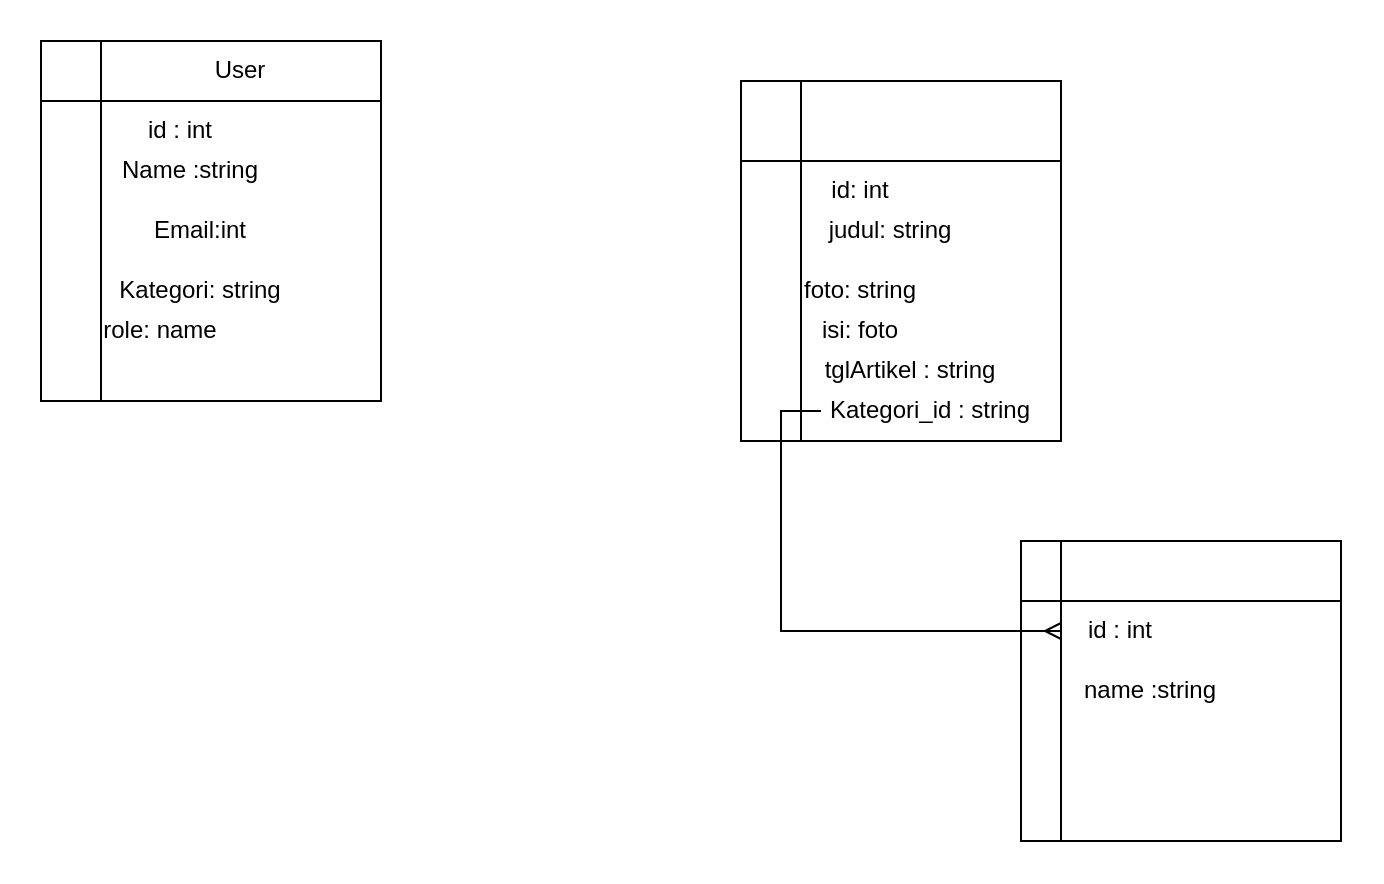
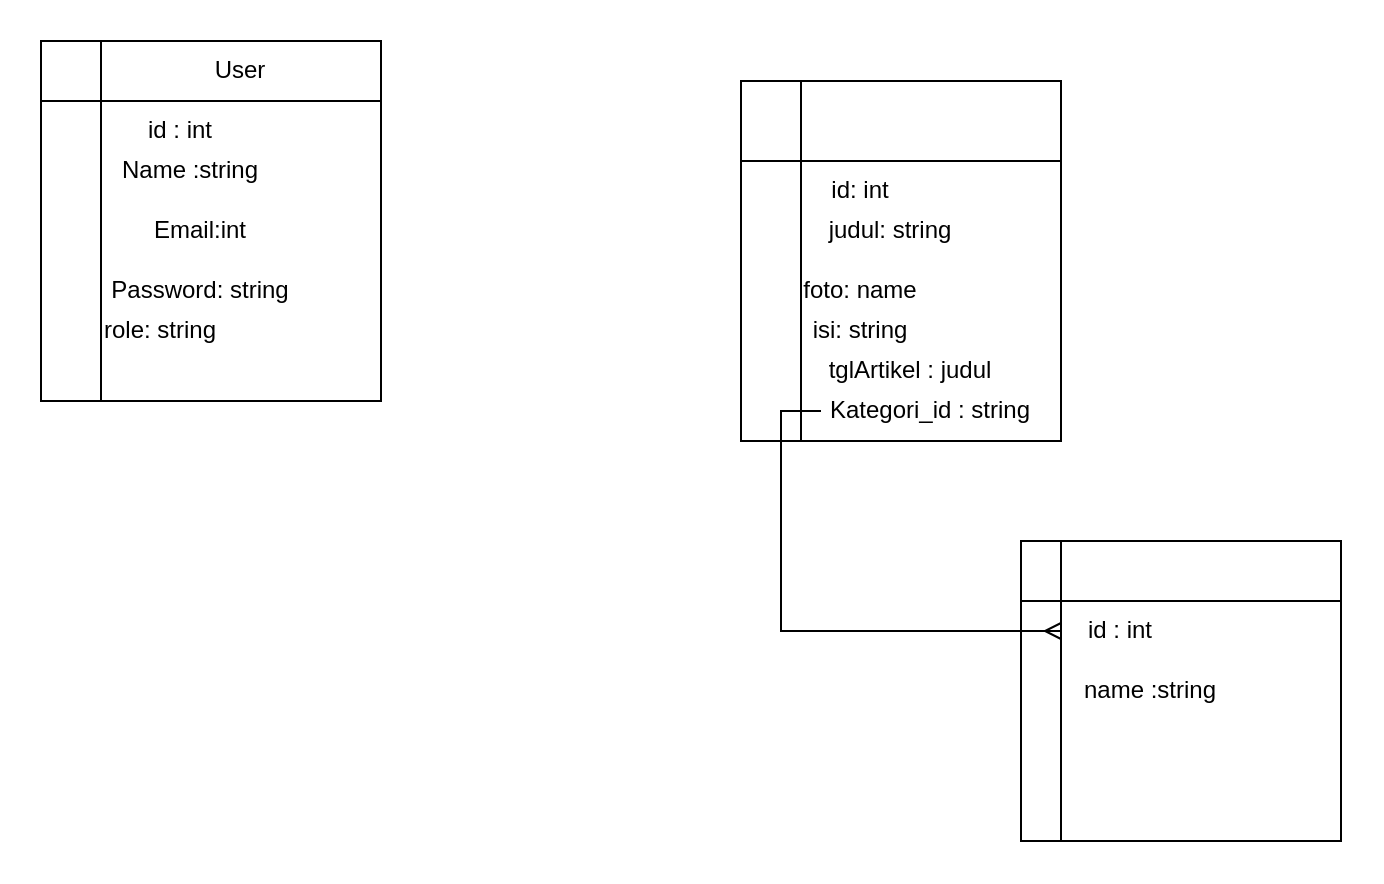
  <mxCell id="0" />
  <mxCell id="1" parent="0" />
  <mxCell id="2" value="" style="shape=internalStorage;whiteSpace=wrap;html=1;backgroundOutline=1;dx=30;dy=30;" vertex="1" parent="1"><mxGeometry x="20" y="20" width="170" height="180" as="geometry" /></mxCell>
  <mxCell id="3" value="" style="shape=internalStorage;whiteSpace=wrap;html=1;backgroundOutline=1;dx=20;dy=30;" vertex="1" parent="1"><mxGeometry x="510" y="270" width="160" height="150" as="geometry" /></mxCell>
  <mxCell id="4" value="" style="shape=internalStorage;whiteSpace=wrap;html=1;backgroundOutline=1;dx=30;dy=40;" vertex="1" parent="1"><mxGeometry x="370" y="40" width="160" height="180" as="geometry" /></mxCell>
  <mxCell id="5" value="User" style="text;html=1;strokeColor=none;fillColor=none;align=center;verticalAlign=middle;whiteSpace=wrap;rounded=0;" vertex="1" parent="1"><mxGeometry x="90" y="20" width="60" height="30" as="geometry" /></mxCell>
  <mxCell id="6" value="id : int" style="text;html=1;strokeColor=none;fillColor=none;align=center;verticalAlign=middle;whiteSpace=wrap;rounded=0;" vertex="1" parent="1"><mxGeometry x="50" y="50" width="80" height="30" as="geometry" /></mxCell>
  <mxCell id="7" value="Name :string" style="text;html=1;strokeColor=none;fillColor=none;align=center;verticalAlign=middle;whiteSpace=wrap;rounded=0;" vertex="1" parent="1"><mxGeometry x="50" y="70" width="90" height="30" as="geometry" /></mxCell>
- <mxCell id="8" value="Kategori: string" style="text;html=1;strokeColor=none;fillColor=none;align=center;verticalAlign=middle;whiteSpace=wrap;rounded=0;" vertex="1" parent="1"><mxGeometry x="30" y="130" width="140" height="30" as="geometry" /></mxCell>
+ <mxCell id="8" value="Password: string" style="text;html=1;strokeColor=none;fillColor=none;align=center;verticalAlign=middle;whiteSpace=wrap;rounded=0;" vertex="1" parent="1"><mxGeometry x="30" y="130" width="140" height="30" as="geometry" /></mxCell>
  <mxCell id="9" value="Email:int" style="text;html=1;strokeColor=none;fillColor=none;align=center;verticalAlign=middle;whiteSpace=wrap;rounded=0;" vertex="1" parent="1"><mxGeometry x="50" y="100" width="100" height="30" as="geometry" /></mxCell>
- <mxCell id="10" value="role: name" style="text;html=1;strokeColor=none;fillColor=none;align=center;verticalAlign=middle;whiteSpace=wrap;rounded=0;" vertex="1" parent="1"><mxGeometry x="50" y="150" width="60" height="30" as="geometry" /></mxCell>
+ <mxCell id="10" value="role: string" style="text;html=1;strokeColor=none;fillColor=none;align=center;verticalAlign=middle;whiteSpace=wrap;rounded=0;" vertex="1" parent="1"><mxGeometry x="50" y="150" width="60" height="30" as="geometry" /></mxCell>
  <mxCell id="11" value="id: int" style="text;html=1;strokeColor=none;fillColor=none;align=center;verticalAlign=middle;whiteSpace=wrap;rounded=0;" vertex="1" parent="1"><mxGeometry x="400" y="80" width="60" height="30" as="geometry" /></mxCell>
  <mxCell id="12" value="judul: string" style="text;html=1;strokeColor=none;fillColor=none;align=center;verticalAlign=middle;whiteSpace=wrap;rounded=0;" vertex="1" parent="1"><mxGeometry x="400" y="100" width="90" height="30" as="geometry" /></mxCell>
- <mxCell id="13" value="foto: string" style="text;html=1;strokeColor=none;fillColor=none;align=center;verticalAlign=middle;whiteSpace=wrap;rounded=0;" vertex="1" parent="1"><mxGeometry x="400" y="130" width="60" height="30" as="geometry" /></mxCell>
- <mxCell id="14" value="isi: foto" style="text;html=1;strokeColor=none;fillColor=none;align=center;verticalAlign=middle;whiteSpace=wrap;rounded=0;" vertex="1" parent="1"><mxGeometry x="400" y="150" width="60" height="30" as="geometry" /></mxCell>
- <mxCell id="15" value="tglArtikel : string" style="text;html=1;strokeColor=none;fillColor=none;align=center;verticalAlign=middle;whiteSpace=wrap;rounded=0;" vertex="1" parent="1"><mxGeometry x="410" y="170" width="90" height="30" as="geometry" /></mxCell>
+ <mxCell id="13" value="foto: name" style="text;html=1;strokeColor=none;fillColor=none;align=center;verticalAlign=middle;whiteSpace=wrap;rounded=0;" vertex="1" parent="1"><mxGeometry x="400" y="130" width="60" height="30" as="geometry" /></mxCell>
+ <mxCell id="14" value="isi: string" style="text;html=1;strokeColor=none;fillColor=none;align=center;verticalAlign=middle;whiteSpace=wrap;rounded=0;" vertex="1" parent="1"><mxGeometry x="400" y="150" width="60" height="30" as="geometry" /></mxCell>
+ <mxCell id="15" value="tglArtikel : judul" style="text;html=1;strokeColor=none;fillColor=none;align=center;verticalAlign=middle;whiteSpace=wrap;rounded=0;" vertex="1" parent="1"><mxGeometry x="410" y="170" width="90" height="30" as="geometry" /></mxCell>
  <mxCell id="16" style="edgeStyle=orthogonalEdgeStyle;rounded=0;orthogonalLoop=1;jettySize=auto;html=1;exitX=0;exitY=0.5;exitDx=0;exitDy=0;entryX=0;entryY=0.5;entryDx=0;entryDy=0;endArrow=ERmany;endFill=0;" edge="1" parent="1" source="17" target="18"><mxGeometry relative="1" as="geometry" /></mxCell>
  <mxCell id="17" value="Kategori_id : string" style="text;html=1;strokeColor=none;fillColor=none;align=center;verticalAlign=middle;whiteSpace=wrap;rounded=0;" vertex="1" parent="1"><mxGeometry x="410" y="190" width="110" height="30" as="geometry" /></mxCell>
  <mxCell id="18" value="id : int" style="text;html=1;strokeColor=none;fillColor=none;align=center;verticalAlign=middle;whiteSpace=wrap;rounded=0;" vertex="1" parent="1"><mxGeometry x="530" y="300" width="60" height="30" as="geometry" /></mxCell>
  <mxCell id="19" value="name :string" style="text;html=1;strokeColor=none;fillColor=none;align=center;verticalAlign=middle;whiteSpace=wrap;rounded=0;" vertex="1" parent="1"><mxGeometry x="530" y="330" width="90" height="30" as="geometry" /></mxCell>
